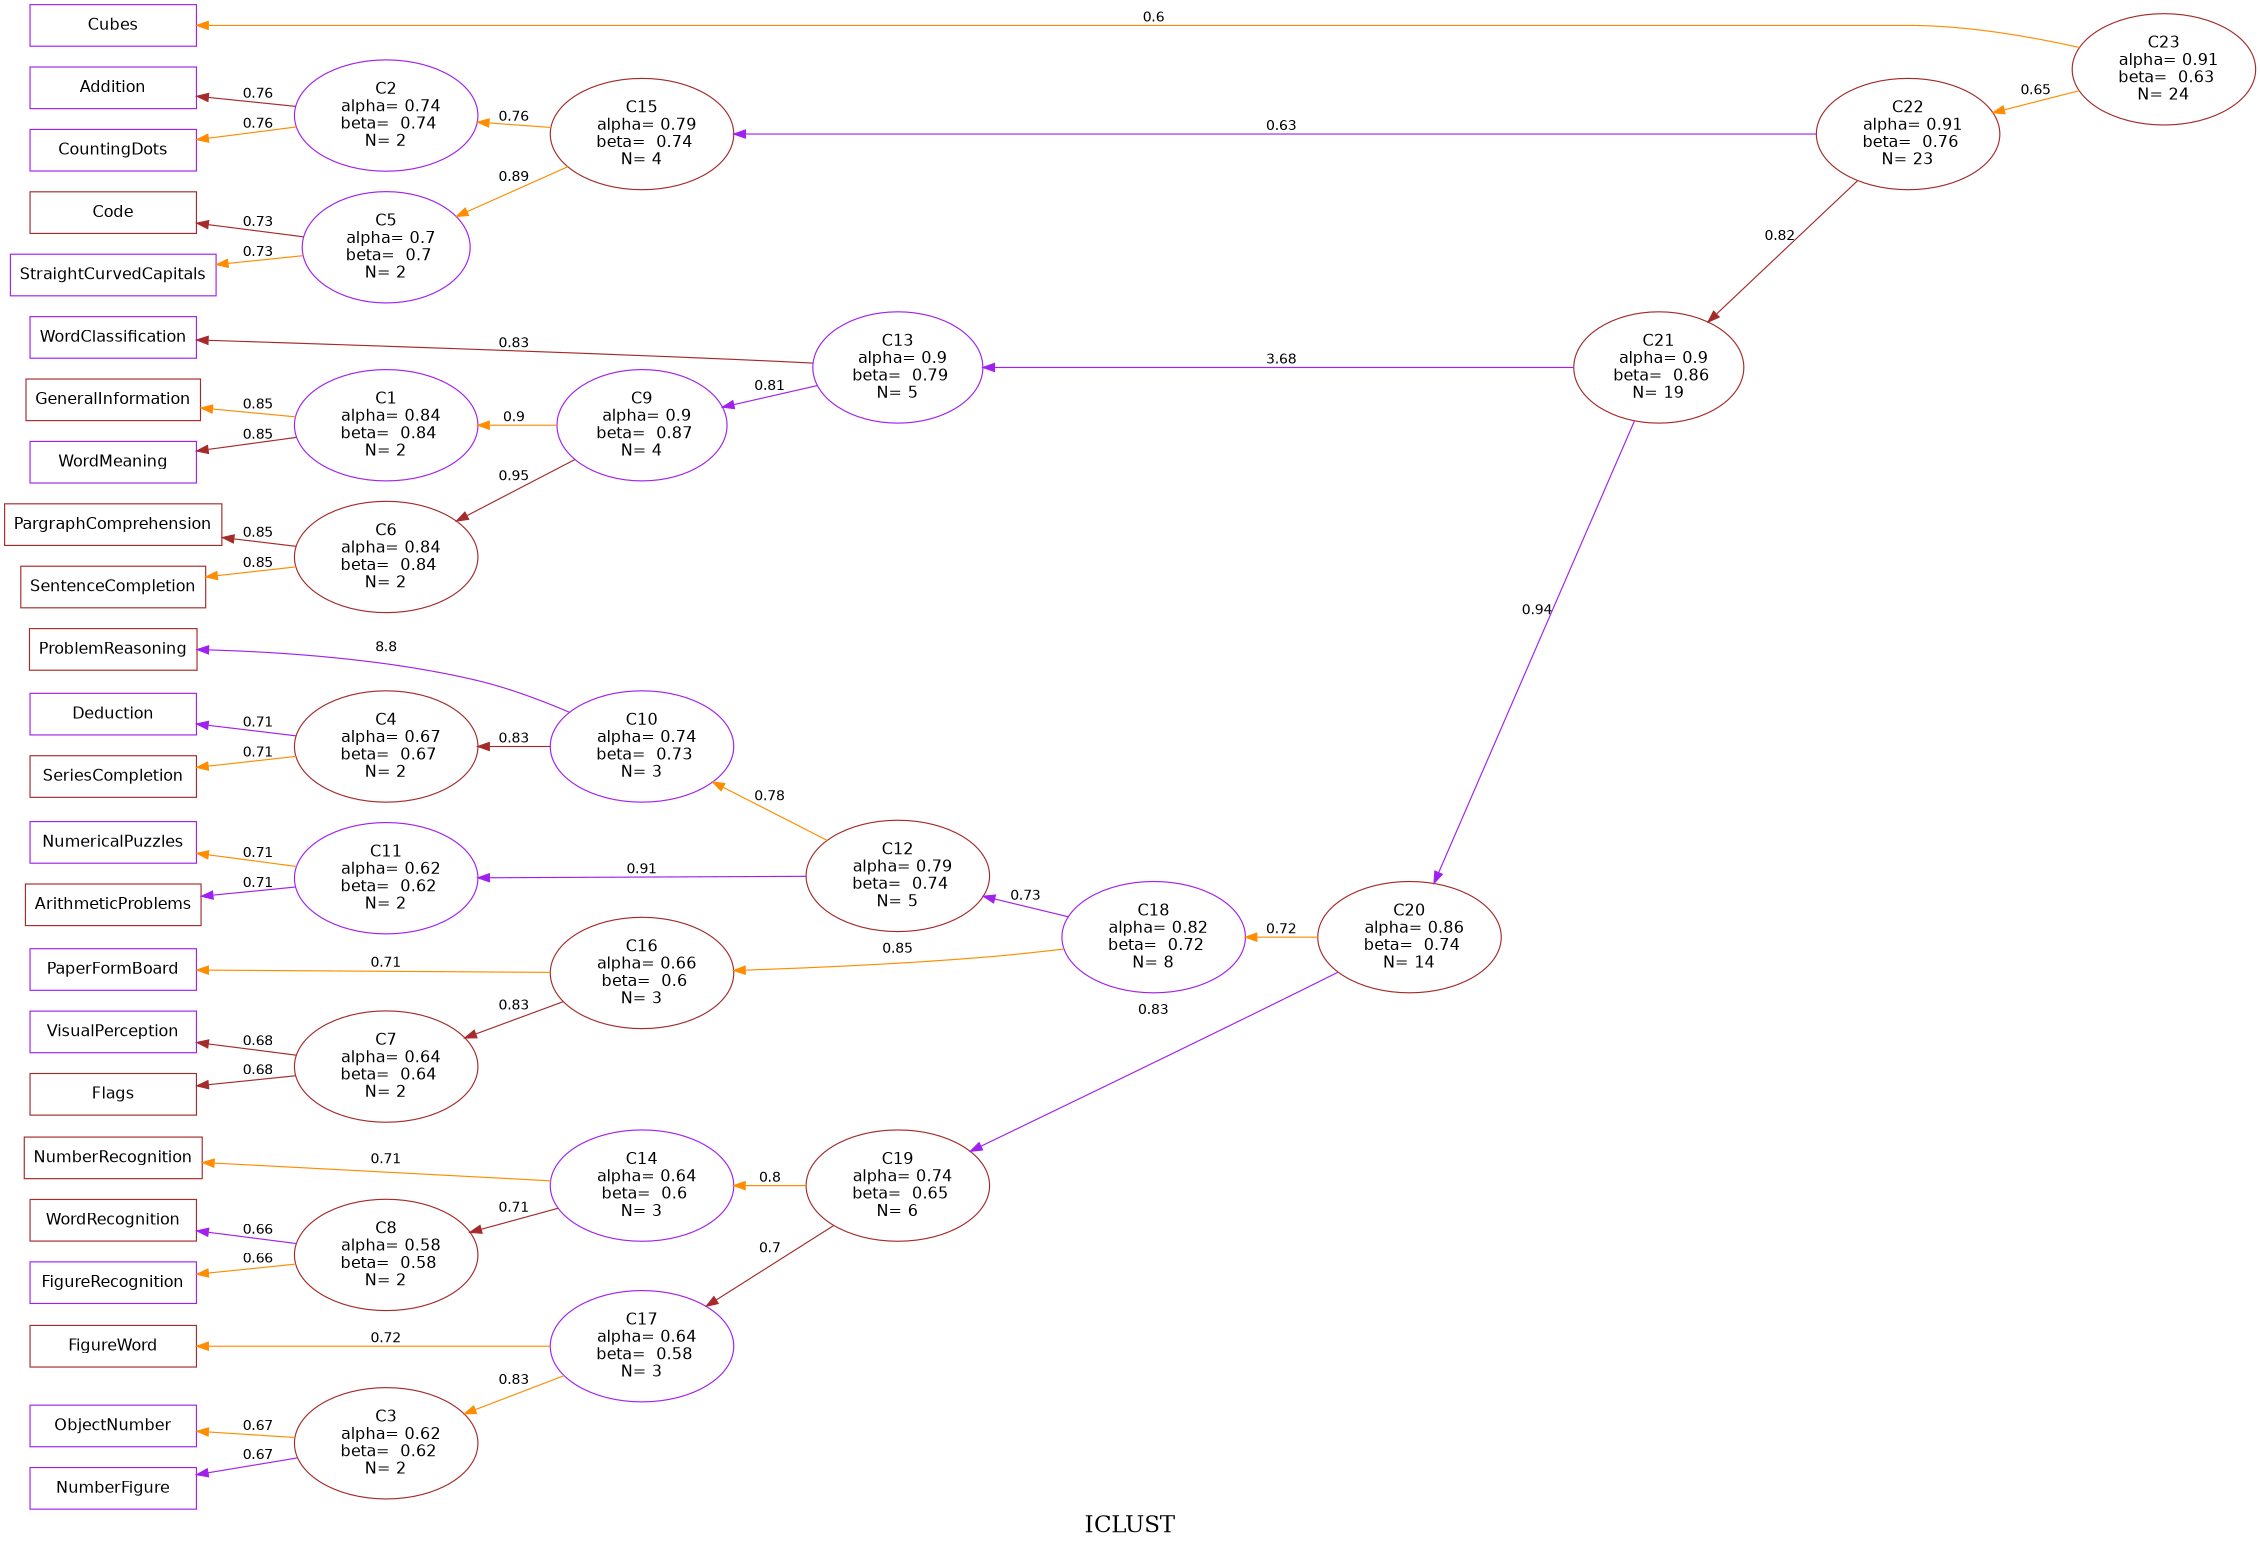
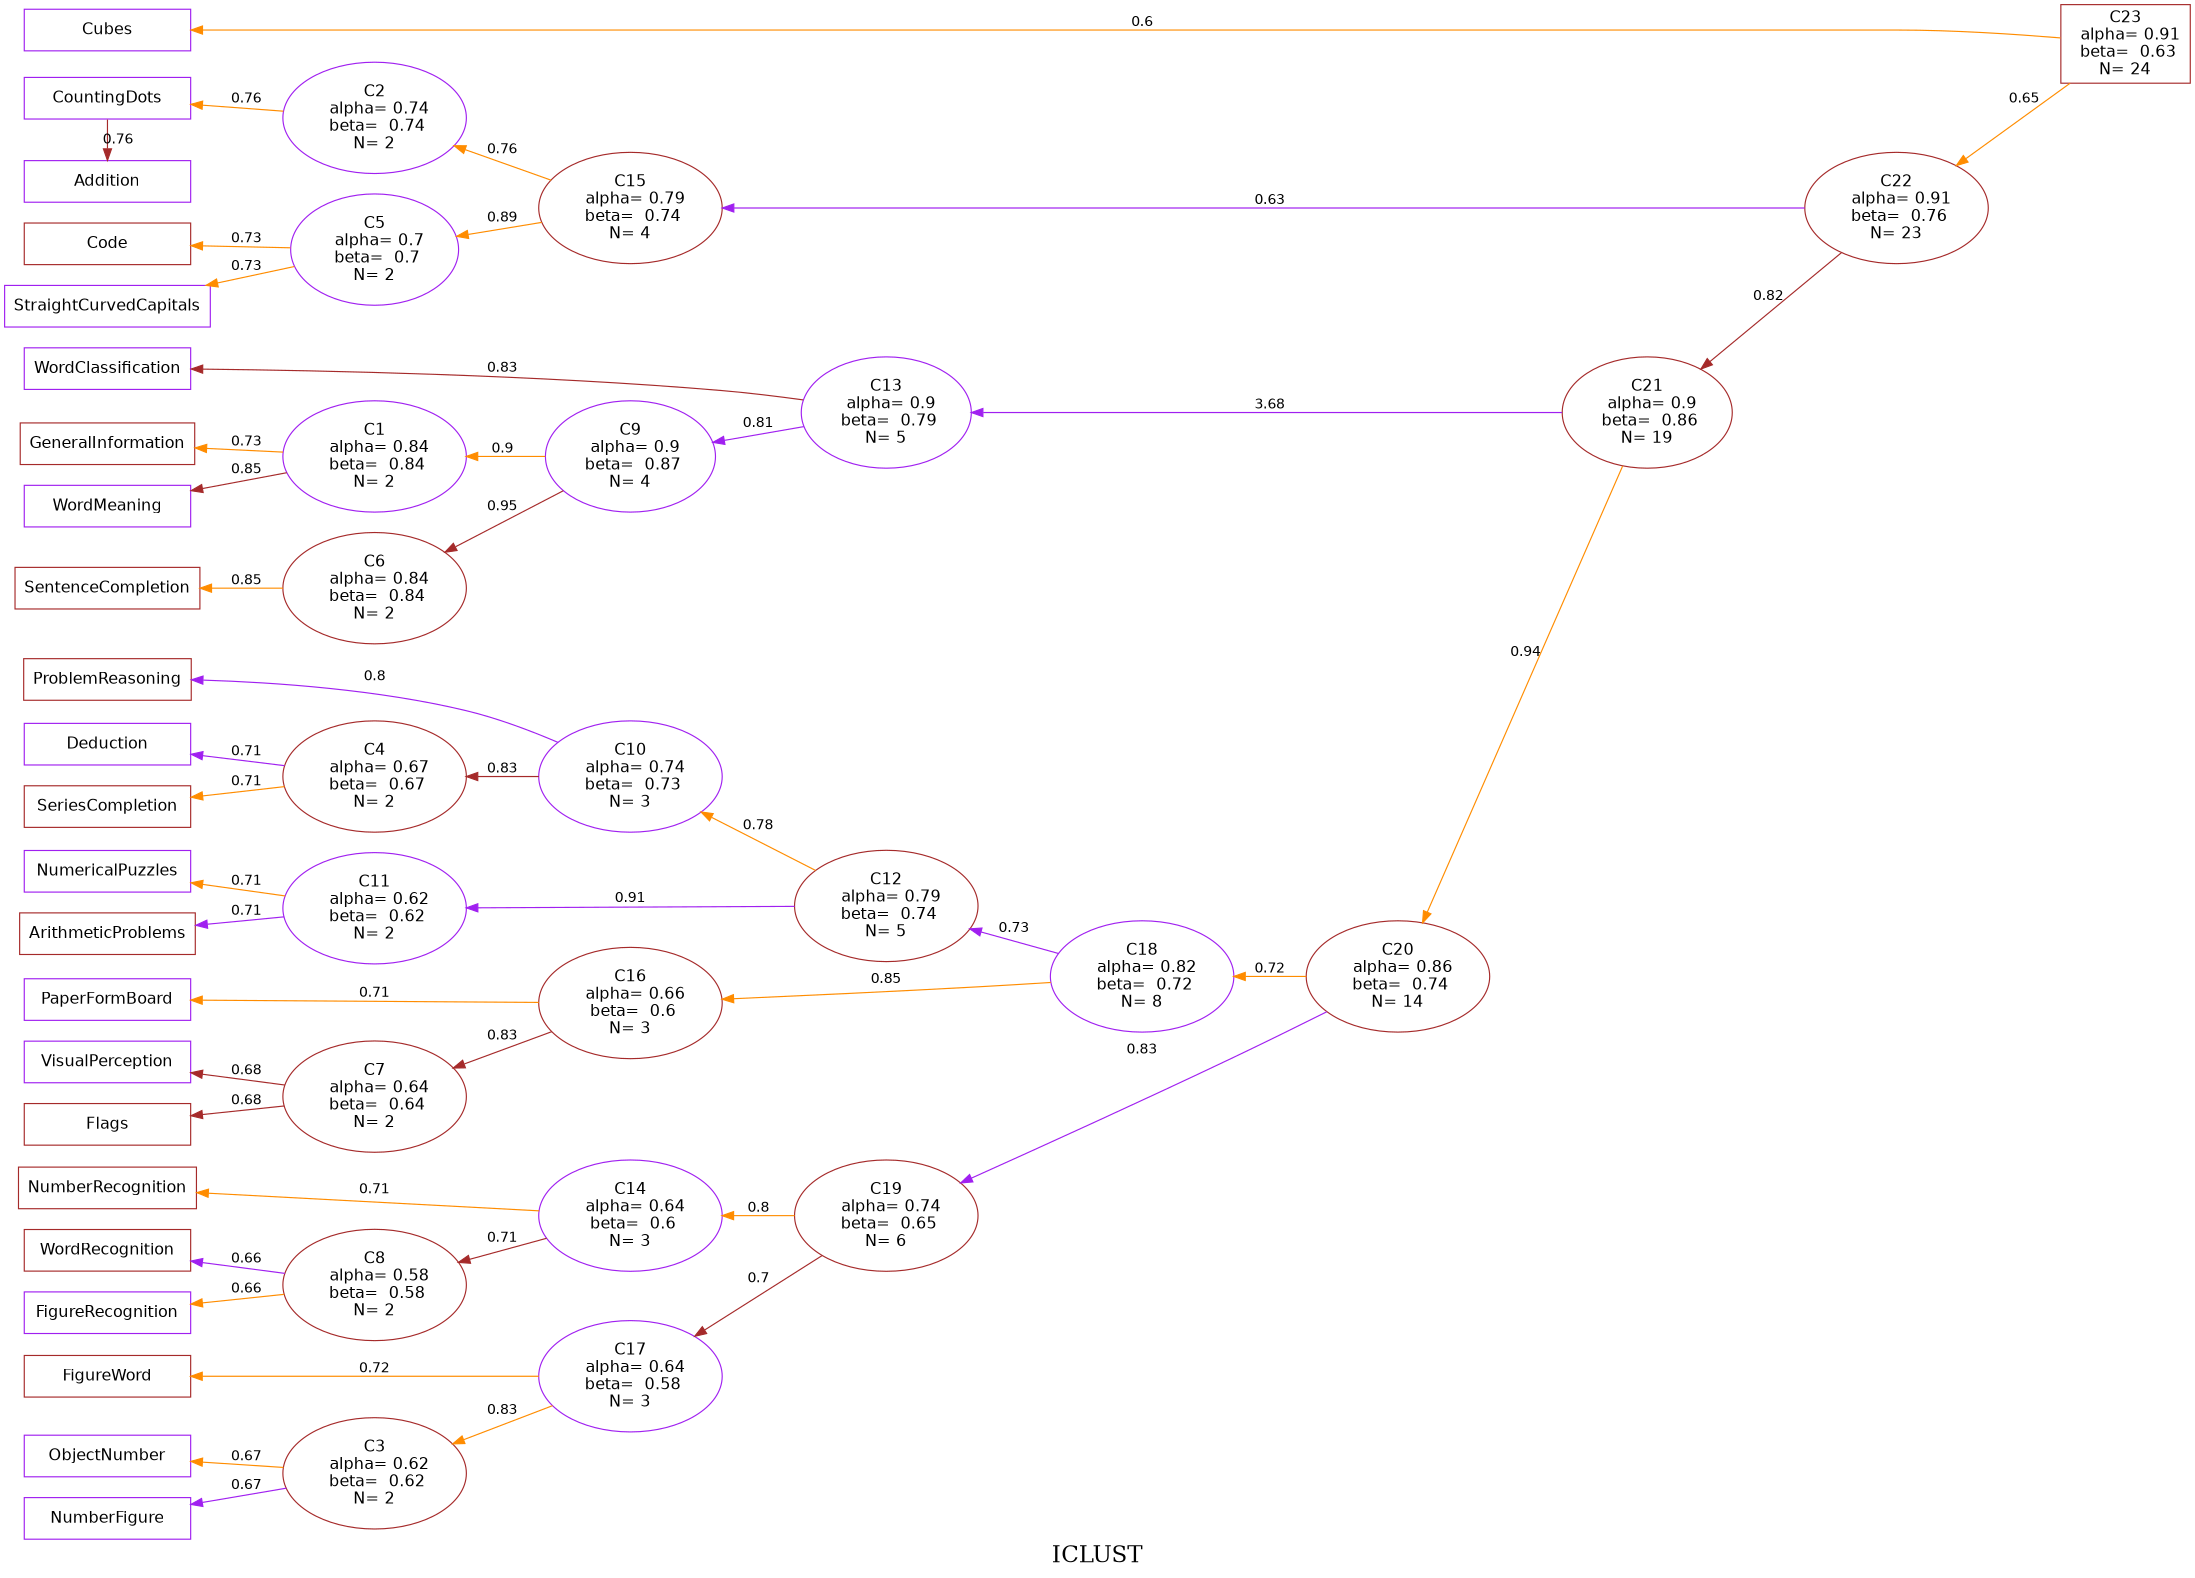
  digraph {
    fontsize=20
    label=ICLUST
    rankdir=RL
    node [color=brown fontname=Helvetica fontsize=14 shape=box]
    edge [color=darkorange fontname=Helvetica fontsize=12]
    n1 [color=purple label=VisualPerception width=2]
    n2 [color=purple label=Cubes width=2]
    n3 [color=purple label=PaperFormBoard width=2]
    n4 [label=Flags width=2]
    n5 [label=GeneralInformation width=2]
-   n6 [label=PargraphComprehension width=2]
    n7 [label=SentenceCompletion width=2]
    n8 [color=purple label=WordClassification width=2]
    n9 [color=purple label=WordMeaning width=2]
    n10 [color=purple label=Addition width=2]
    n11 [label=Code width=2]
    n12 [color=purple label=CountingDots width=2]
    n13 [color=purple label=StraightCurvedCapitals width=2]
    n14 [label=WordRecognition width=2]
    n15 [label=NumberRecognition width=2]
    n16 [color=purple label=FigureRecognition width=2]
    n17 [color=purple label=ObjectNumber width=2]
    n18 [color=purple label=NumberFigure width=2]
    n19 [label=FigureWord width=2]
    n20 [color=purple label=Deduction width=2]
    n21 [color=purple label=NumericalPuzzles width=2]
    n22 [label=ProblemReasoning width=2]
    n23 [label=SeriesCompletion width=2]
    n24 [label=ArithmeticProblems width=2]
    n25 [color=purple label="C1\n  alpha= 0.84\n beta=  0.84\nN= 2" shape=ellipse width=1]
    n26 [color=purple label="C2\n  alpha= 0.74\n beta=  0.74\nN= 2" shape=ellipse width=1]
    n27 [label="C3\n  alpha= 0.62\n beta=  0.62\nN= 2" shape=ellipse width=1]
    n28 [label="C4\n  alpha= 0.67\n beta=  0.67\nN= 2" shape=ellipse width=1]
    n29 [color=purple label="C5\n  alpha= 0.7\n beta=  0.7\nN= 2" shape=ellipse width=1]
    n30 [label="C6\n  alpha= 0.84\n beta=  0.84\nN= 2" shape=ellipse width=1]
    n31 [label="C7\n  alpha= 0.64\n beta=  0.64\nN= 2" shape=ellipse width=1]
    n32 [label="C8\n  alpha= 0.58\n beta=  0.58\nN= 2" shape=ellipse width=1]
    n33 [color=purple label="C9\n  alpha= 0.9\n beta=  0.87\nN= 4" shape=ellipse width=1]
    n34 [color=purple label="C10\n  alpha= 0.74\n beta=  0.73\nN= 3" shape=ellipse width=1]
    n35 [color=purple label="C11\n  alpha= 0.62\n beta=  0.62\nN= 2" shape=ellipse width=1]
    n36 [label="C12\n  alpha= 0.79\n beta=  0.74\nN= 5" shape=ellipse width=1]
    n37 [color=purple label="C13\n  alpha= 0.9\n beta=  0.79\nN= 5" shape=ellipse width=1]
    n38 [color=purple label="C14\n  alpha= 0.64\n beta=  0.6\nN= 3" shape=ellipse width=1]
    n39 [label="C15\n  alpha= 0.79\n beta=  0.74\nN= 4" shape=ellipse width=1]
    n40 [label="C16\n  alpha= 0.66\n beta=  0.6\nN= 3" shape=ellipse width=1]
    n41 [color=purple label="C17\n  alpha= 0.64\n beta=  0.58\nN= 3" shape=ellipse width=1]
    n42 [color=purple label="C18\n  alpha= 0.82\n beta=  0.72\nN= 8" shape=ellipse width=1]
    n43 [label="C19\n  alpha= 0.74\n beta=  0.65\nN= 6" shape=ellipse width=1]
    n44 [label="C20\n  alpha= 0.86\n beta=  0.74\nN= 14" shape=ellipse width=1]
    n45 [label="C21\n  alpha= 0.9\n beta=  0.86\nN= 19" shape=ellipse width=1]
    n46 [label="C22\n  alpha= 0.91\n beta=  0.76\nN= 23" shape=ellipse width=1]
-   n47 [label="C23\n  alpha= 0.91\n beta=  0.63\nN= 24" shape=ellipse width=1]
+   n47 [label="C23\n  alpha= 0.91\n beta=  0.63\nN= 24" width=1]
    subgraph sub_1 {
      rank=same
      n1
      n2
      n3
      n4
      n5
-     n6
      n7
      n8
      n9
      n10
      n11
      n12
      n13
      n14
      n15
      n16
      n17
      n18
      n19
      n20
      n21
      n22
      n23
      n24
    }
-   n25 -> n5 [label=0.85]
+   n25 -> n5 [label=0.73]
    n25 -> n9 [color=brown label=0.85]
-   n26 -> n10 [color=brown label=0.76]
+   n12 -> n10 [color=brown label=0.76]
    n26 -> n12 [label=0.76]
    n27 -> n17 [label=0.67]
    n27 -> n18 [color=purple label=0.67]
    n28 -> n20 [color=purple label=0.71]
    n28 -> n23 [label=0.71]
-   n29 -> n11 [color=brown label=0.73]
+   n29 -> n11 [label=0.73]
    n29 -> n13 [label=0.73]
-   n30 -> n6 [color=brown label=0.85]
    n30 -> n7 [label=0.85]
    n31 -> n1 [color=brown label=0.68]
    n31 -> n4 [color=brown label=0.68]
    n32 -> n14 [color=purple label=0.66]
    n32 -> n16 [label=0.66]
    n33 -> n25 [label=0.9]
    n33 -> n30 [color=brown label=0.95]
-   n34 -> n22 [color=purple label=8.8]
+   n34 -> n22 [color=purple label=0.8]
    n34 -> n28 [color=brown label=0.83]
    n35 -> n21 [label=0.71]
    n35 -> n24 [color=purple label=0.71]
    n36 -> n34 [label=0.78]
    n36 -> n35 [color=purple label=0.91]
    n37 -> n8 [color=brown label=0.83]
    n37 -> n33 [color=purple label=0.81]
    n38 -> n15 [label=0.71]
    n38 -> n32 [color=brown label=0.71]
    n39 -> n26 [label=0.76]
    n39 -> n29 [label=0.89]
    n40 -> n3 [label=0.71]
    n40 -> n31 [color=brown label=0.83]
    n41 -> n19 [label=0.72]
    n41 -> n27 [label=0.83]
    n42 -> n36 [color=purple label=0.73]
    n42 -> n40 [label=0.85]
    n43 -> n38 [label=0.8]
    n43 -> n41 [color=brown label=0.7]
    n44 -> n42 [label=0.72]
    n44 -> n43 [color=purple label=0.83]
    n45 -> n37 [color=purple label=3.68]
-   n45 -> n44 [color=purple label=0.94]
+   n45 -> n44 [label=0.94]
    n46 -> n39 [color=purple label=0.63]
    n46 -> n45 [color=brown label=0.82]
    n47 -> n2 [label=0.6]
    n47 -> n46 [label=0.65]
  }
